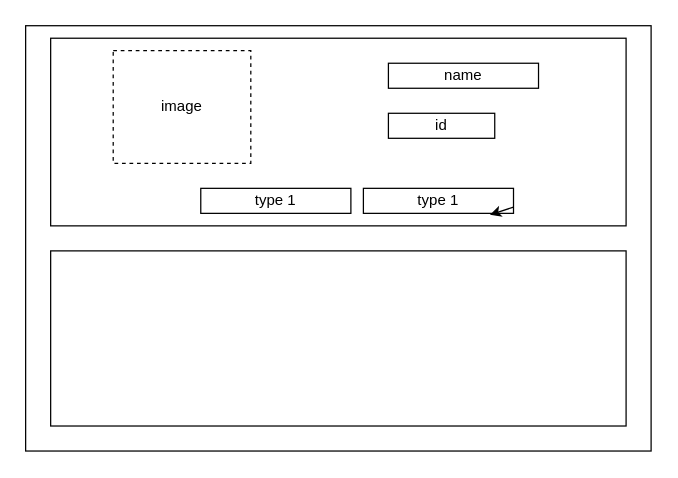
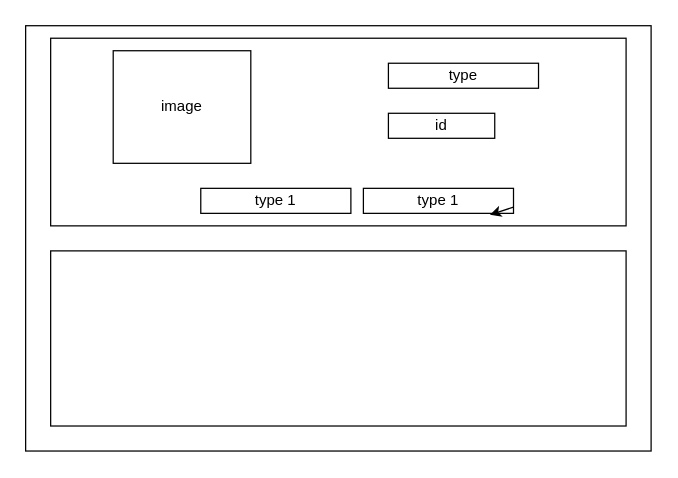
  <mxCell id="0" />
  <mxCell id="1" parent="0" />
  <mxCell id="2" value="" style="rounded=0;whiteSpace=wrap;html=1;" vertex="1" parent="1"><mxGeometry x="20" y="20" width="500" height="340" as="geometry" /></mxCell>
  <mxCell id="3" value="" style="rounded=0;whiteSpace=wrap;html=1;" vertex="1" parent="1"><mxGeometry x="40" y="30" width="460" height="150" as="geometry" /></mxCell>
- <mxCell id="4" value="image" style="rounded=0;whiteSpace=wrap;html=1;dashed=1;" vertex="1" parent="1"><mxGeometry x="90" y="40" width="110" height="90" as="geometry" /></mxCell>
- <mxCell id="5" value="name" style="rounded=0;whiteSpace=wrap;html=1;" vertex="1" parent="1"><mxGeometry x="310" y="50" width="120" height="20" as="geometry" /></mxCell>
+ <mxCell id="4" value="image" style="rounded=0;whiteSpace=wrap;html=1;" vertex="1" parent="1"><mxGeometry x="90" y="40" width="110" height="90" as="geometry" /></mxCell>
+ <mxCell id="5" value="type" style="rounded=0;whiteSpace=wrap;html=1;" vertex="1" parent="1"><mxGeometry x="310" y="50" width="120" height="20" as="geometry" /></mxCell>
  <mxCell id="6" value="id" style="rounded=0;whiteSpace=wrap;html=1;" vertex="1" parent="1"><mxGeometry x="310" y="90" width="85" height="20" as="geometry" /></mxCell>
  <mxCell id="7" value="" style="rounded=0;whiteSpace=wrap;html=1;" vertex="1" parent="1"><mxGeometry x="40" y="200" width="460" height="140" as="geometry" /></mxCell>
  <mxCell id="8" value="type 1" style="rounded=0;whiteSpace=wrap;html=1;" vertex="1" parent="1"><mxGeometry x="290" y="150" width="120" height="20" as="geometry" /></mxCell>
  <mxCell id="9" style="edgeStyle=none;html=1;exitX=1;exitY=0.75;exitDx=0;exitDy=0;entryX=0.843;entryY=1.06;entryDx=0;entryDy=0;entryPerimeter=0;" edge="1" parent="1" source="8" target="8"><mxGeometry relative="1" as="geometry" /></mxCell>
  <mxCell id="10" value="type 1" style="rounded=0;whiteSpace=wrap;html=1;" vertex="1" parent="1"><mxGeometry x="160" y="150" width="120" height="20" as="geometry" /></mxCell>
